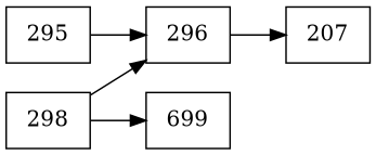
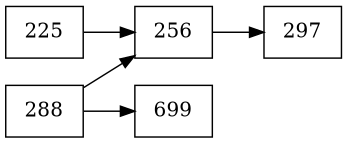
  digraph {
    concentrate=true
    rankdir=LR
    node [shape=record]
-   n1 [label=298]
-   n2 [label=296]
+   n1 [label=288]
+   n2 [label=256]
    n3 [label=699]
-   n4 [label=207]
-   n5 [label=295]
+   n4 [label=297]
+   n5 [label=225]
    n1 -> n2
    n1 -> n3
    n2 -> n4
    n5 -> n2
  }
